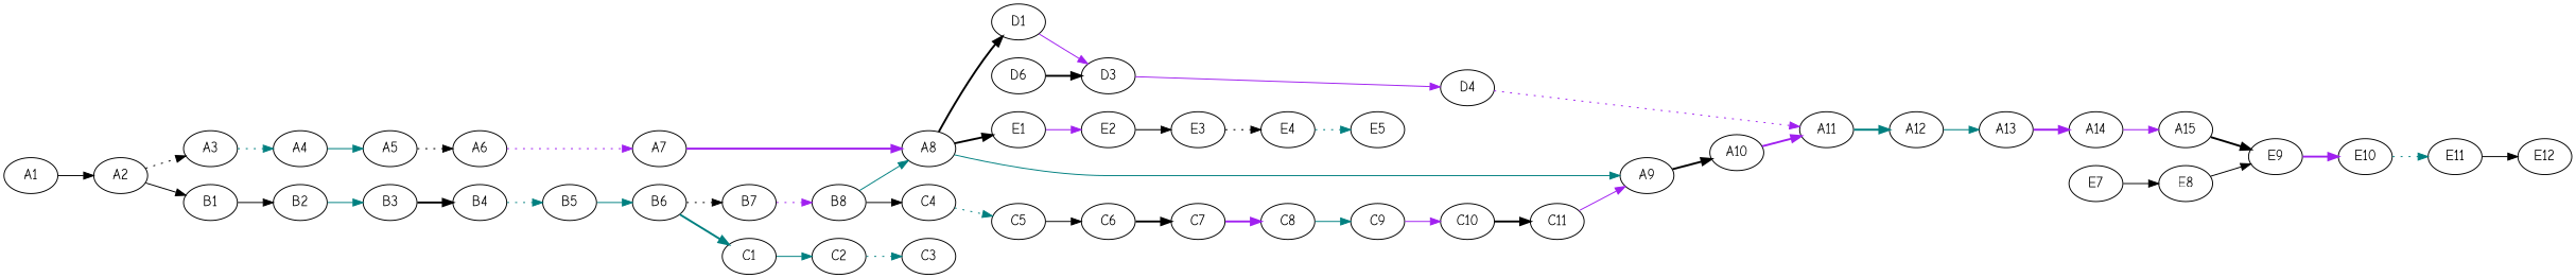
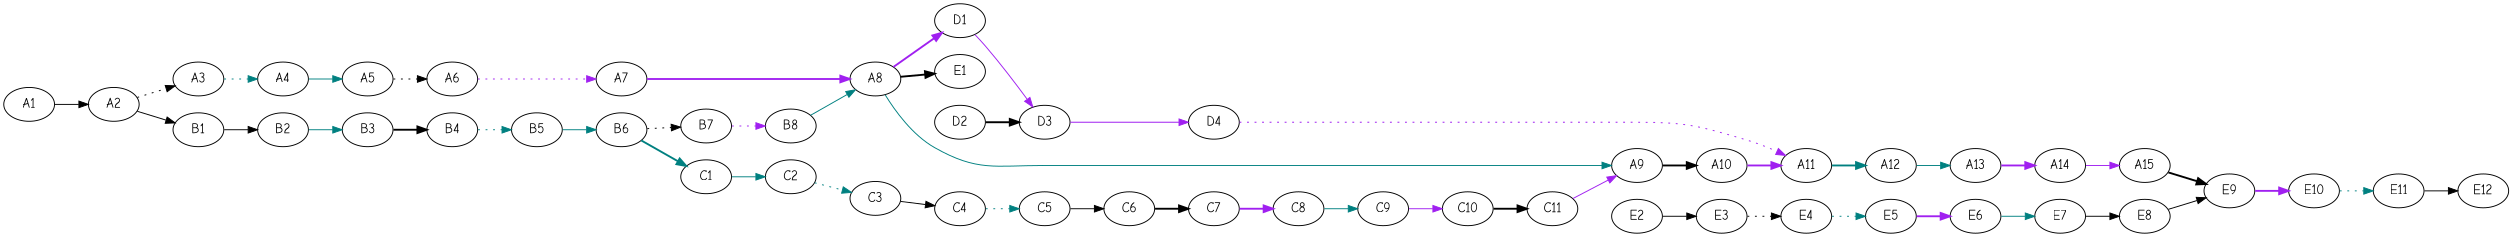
  digraph {
    fontname="Comic Neue"
    rankdir=LR
    node [fontname="Comic Neue"]
    edge [color=black fontname="Comic Neue" style=solid]
    A1
    A2
    A3
    B1
    A4
    B2
    A5
    A6
    A7
    A8
    A9
    D1
    E1
    A10
    D3
    E2
    A11
    A12
    A13
    A14
    A15
    E9
    E10
    B3
    B4
    B5
    B6
    C1
    B7
    C2
    B8
    C3
    C4
    C5
    C6
    C7
    C8
    C9
    C10
    C11
-   D2 [label=D6]
+   D2
    D4
    E3
    E4
    E5
+   E6
    E7
    E8
    E11
    E12
    A1 -> A2
    A2 -> A3 [style=dotted]
    A2 -> B1
    A3 -> A4 [color=teal style=dotted]
    B1 -> B2
    A4 -> A5 [color=teal]
    B2 -> B3 [color=teal]
    A5 -> A6 [style=dotted]
    A6 -> A7 [color=purple style=dotted]
    A7 -> A8 [color=purple style=bold]
    A8 -> A9 [color=teal]
-   A8 -> D1 [style=bold]
+   A8 -> D1 [color=purple style=bold]
    A8 -> E1 [style=bold]
    A9 -> A10 [style=bold]
    D1 -> D3 [color=purple]
-   E1 -> E2 [color=purple]
    A10 -> A11 [color=purple style=bold]
    D3 -> D4 [color=purple]
    E2 -> E3
    A11 -> A12 [color=teal style=bold]
    A12 -> A13 [color=teal]
    A13 -> A14 [color=purple style=bold]
    A14 -> A15 [color=purple]
    A15 -> E9 [style=bold]
    E9 -> E10 [color=purple style=bold]
    E10 -> E11 [color=teal style=dotted]
    B3 -> B4 [style=bold]
    B4 -> B5 [color=teal style=dotted]
    B5 -> B6 [color=teal]
    B6 -> C1 [color=teal style=bold]
    B6 -> B7 [style=dotted]
    C1 -> C2 [color=teal]
    B7 -> B8 [color=purple style=dotted]
    C2 -> C3 [color=teal style=dotted]
    B8 -> A8 [color=teal]
-   B8 -> C4
+   C3 -> C4
    C4 -> C5 [color=teal style=dotted]
    C5 -> C6
    C6 -> C7 [style=bold]
    C7 -> C8 [color=purple style=bold]
    C8 -> C9 [color=teal]
    C9 -> C10 [color=purple]
    C10 -> C11 [style=bold]
    C11 -> A9 [color=purple]
    D2 -> D3 [style=bold]
    D4 -> A11 [color=purple style=dotted]
    E3 -> E4 [style=dotted]
    E4 -> E5 [color=teal style=dotted]
+   E5 -> E6 [color=purple style=bold]
+   E6 -> E7 [color=teal]
    E7 -> E8
    E8 -> E9
    E11 -> E12
  }
